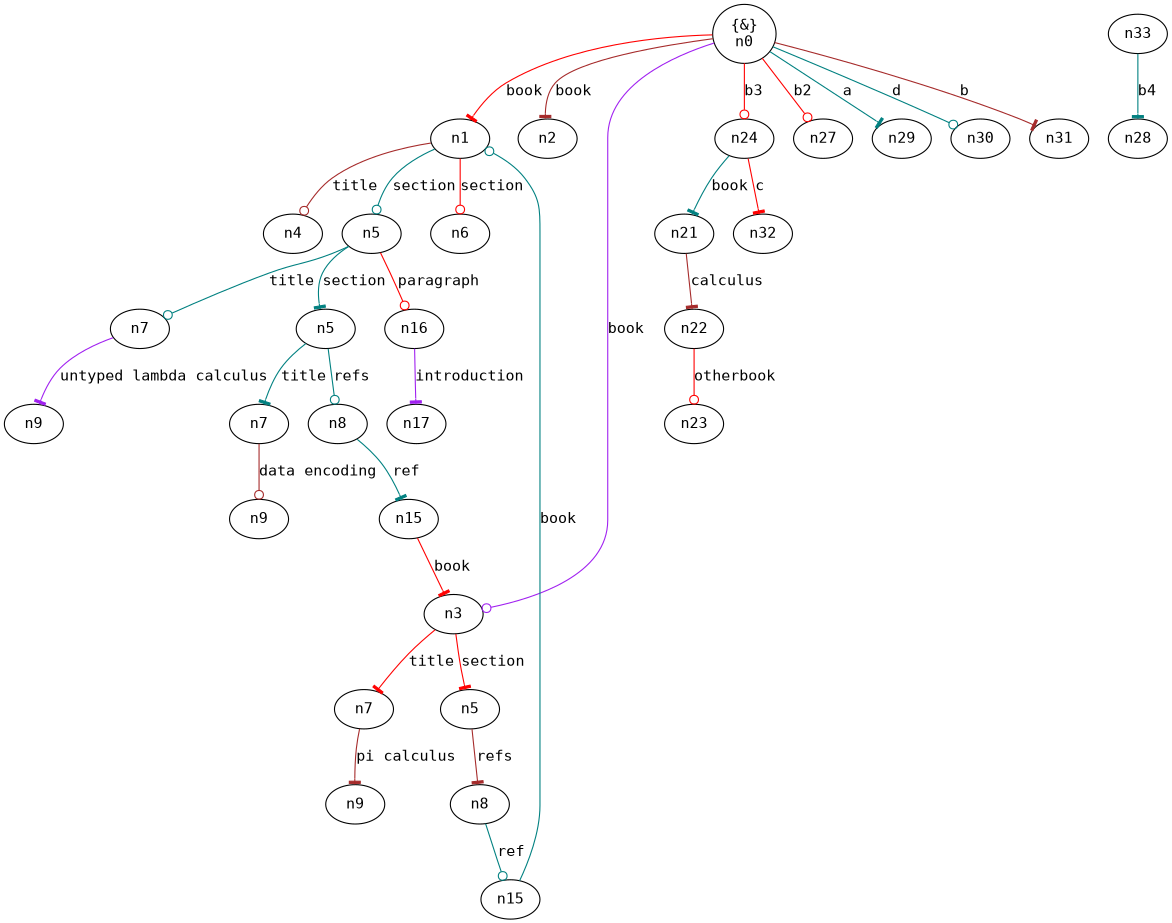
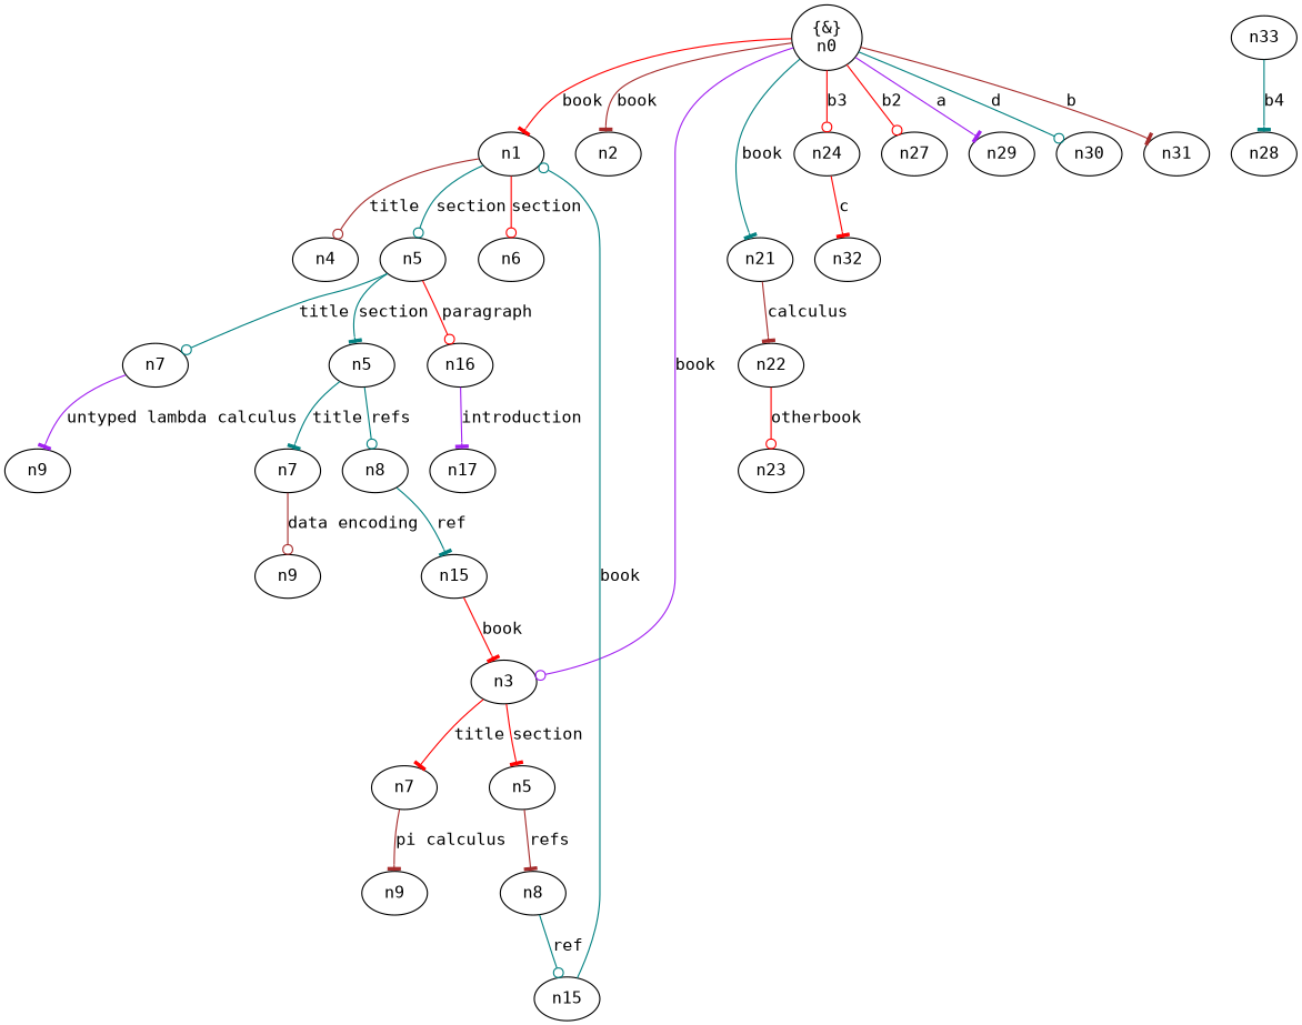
  digraph {
    fontcolor=black
    fontname="DejaVu Sans Mono"
    fontsize=14
    ordering=out
    node [fontcolor=black fontname="DejaVu Sans Mono" fontsize=14 shape=ellipse style=solid]
    edge [arrowhead=tee color=teal fontcolor=black fontname="DejaVu Sans Mono" fontsize=14 style=solid]
    n0 [label="{&}\n\N"]
    n1
    n2
    n3
    n21
    n24
    n27
    n29
    n30
    n31
    n4
    n5
    n6
    n25 [label=n7]
    n45 [label=n5]
    n22
    n32
    n7
    n11 [label=n5]
    n16
    n26 [label=n9]
    n47 [label=n8]
    n9
    n12 [label=n7]
    n13 [label=n8]
    n17
    n14 [label=n9]
    n15
    n49 [label=n15]
    n23
    n33
    n28
    n0 -> n1 [color=red label=book]
    n0 -> n2 [color=brown label=book]
    n0 -> n3 [arrowhead=odot color=purple label=book]
-   n24 -> n21 [label=book]
+   n0 -> n21 [label=book]
    n0 -> n24 [arrowhead=odot color=red label=b3]
    n0 -> n27 [arrowhead=odot color=red label=b2]
-   n0 -> n29 [label=a]
+   n0 -> n29 [color=purple label=a]
    n0 -> n30 [arrowhead=odot label=d]
    n0 -> n31 [color=brown label=b]
    n1 -> n4 [arrowhead=odot color=brown label=title]
    n1 -> n5 [arrowhead=odot label=section]
    n1 -> n6 [arrowhead=odot color=red label=section]
    n3 -> n25 [color=red label=title]
    n3 -> n45 [color=red label=section]
    n21 -> n22 [color=brown label=calculus]
    n24 -> n32 [color=red label=c]
    n5 -> n7 [arrowhead=odot label=title]
    n5 -> n11 [label=section]
    n5 -> n16 [arrowhead=odot color=red label=paragraph]
    n25 -> n26 [color=brown label="pi calculus"]
    n45 -> n47 [color=brown label=refs]
    n22 -> n23 [arrowhead=odot color=red label=otherbook]
    n7 -> n9 [color=purple label="untyped lambda calculus"]
    n11 -> n12 [label=title]
    n11 -> n13 [arrowhead=odot label=refs]
    n16 -> n17 [color=purple label=introduction]
    n47 -> n49 [arrowhead=odot label=ref]
    n12 -> n14 [arrowhead=odot color=brown label="data encoding"]
    n13 -> n15 [label=ref]
    n15 -> n3 [color=red label=book]
    n49 -> n1 [arrowhead=odot label=book]
    n33 -> n28 [label=b4]
  }
